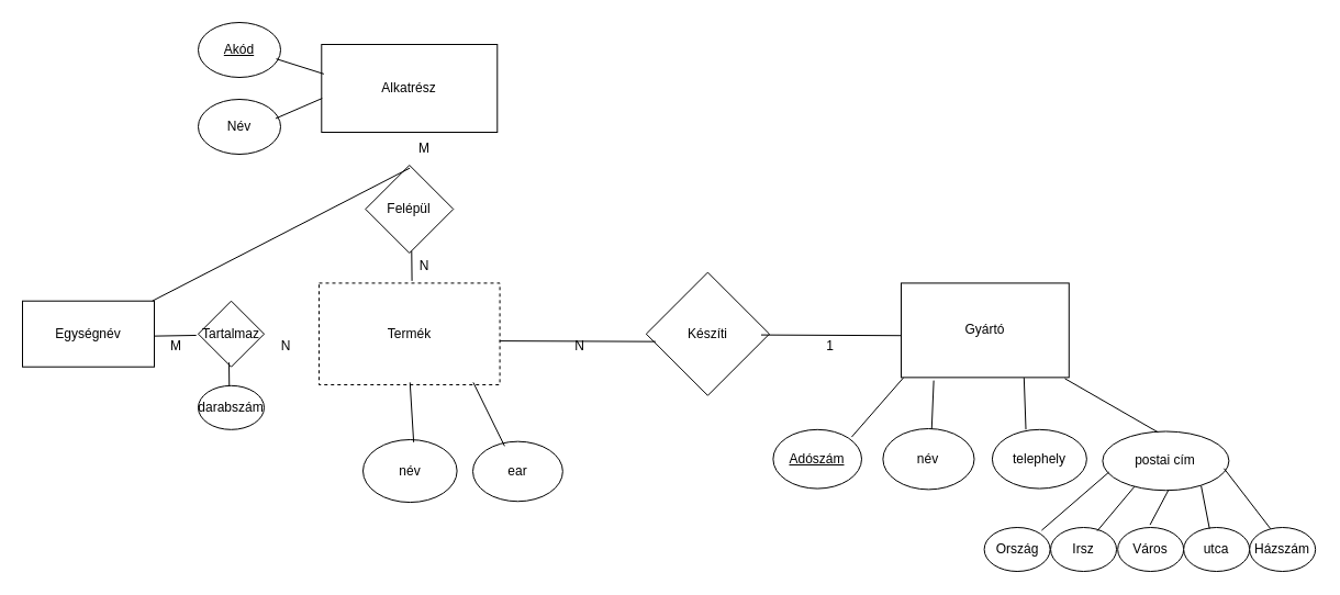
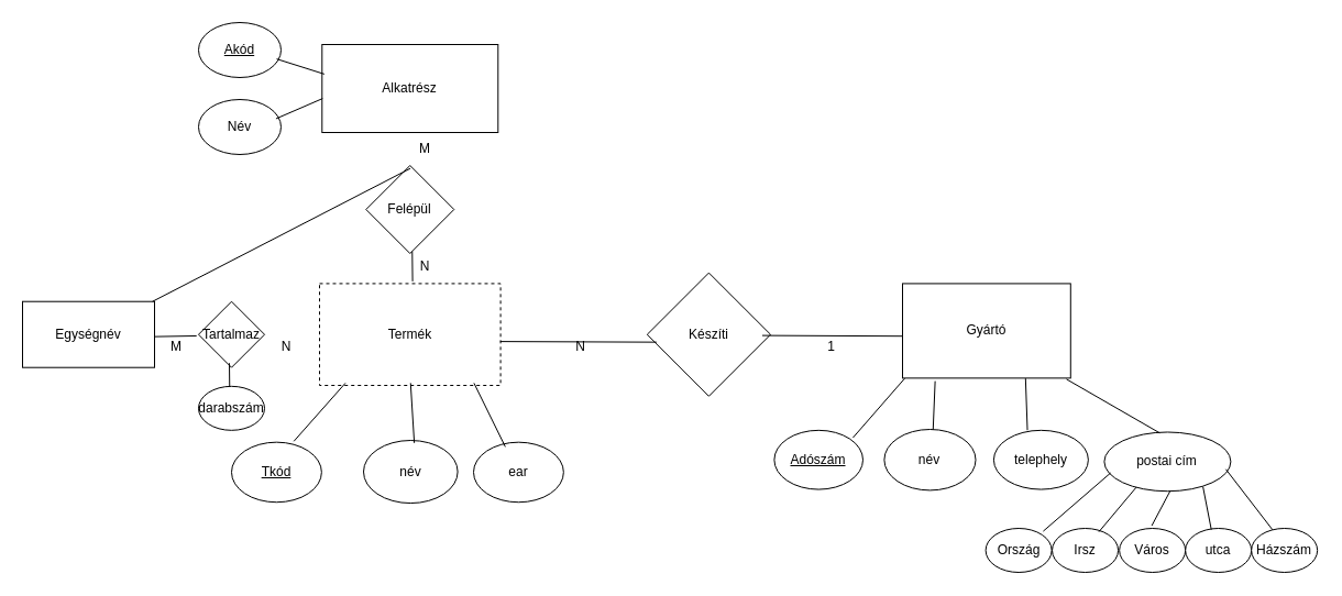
  <mxCell id="0" />
  <mxCell id="1" parent="0" />
  <mxCell id="2" value="&lt;font style=&quot;vertical-align: inherit;&quot;&gt;&lt;font style=&quot;vertical-align: inherit;&quot;&gt;Termék&lt;/font&gt;&lt;/font&gt;" style="rounded=0;whiteSpace=wrap;html=1;dashed=1;" vertex="1" parent="1"><mxGeometry x="290" y="257.42" width="164.58" height="92.58" as="geometry" /></mxCell>
  <mxCell id="3" value="&lt;font style=&quot;vertical-align: inherit;&quot;&gt;&lt;font style=&quot;vertical-align: inherit;&quot;&gt;Gyártó&lt;/font&gt;&lt;/font&gt;" style="rounded=0;whiteSpace=wrap;html=1;" vertex="1" parent="1"><mxGeometry x="820" y="257.42" width="152.79" height="85.95" as="geometry" /></mxCell>
+ <mxCell id="4" value="&lt;font style=&quot;vertical-align: inherit;&quot;&gt;&lt;font style=&quot;vertical-align: inherit;&quot;&gt;&lt;u&gt;Tkód&lt;/u&gt;&lt;/font&gt;&lt;/font&gt;" style="ellipse;whiteSpace=wrap;html=1;" vertex="1" parent="1"><mxGeometry x="210" y="401.66" width="81.86" height="54.57" as="geometry" /></mxCell>
  <mxCell id="5" value="&lt;font style=&quot;vertical-align: inherit;&quot;&gt;&lt;font style=&quot;vertical-align: inherit;&quot;&gt;&lt;font style=&quot;vertical-align: inherit;&quot;&gt;&lt;font style=&quot;vertical-align: inherit;&quot;&gt;név&lt;/font&gt;&lt;/font&gt;&lt;/font&gt;&lt;/font&gt;" style="ellipse;whiteSpace=wrap;html=1;" vertex="1" parent="1"><mxGeometry x="330" y="400" width="85.6" height="57.07" as="geometry" /></mxCell>
  <mxCell id="6" value="&lt;font style=&quot;vertical-align: inherit;&quot;&gt;&lt;font style=&quot;vertical-align: inherit;&quot;&gt;&lt;font style=&quot;vertical-align: inherit;&quot;&gt;&lt;font style=&quot;vertical-align: inherit;&quot;&gt;&lt;font style=&quot;vertical-align: inherit;&quot;&gt;&lt;font style=&quot;vertical-align: inherit;&quot;&gt;ear&lt;/font&gt;&lt;/font&gt;&lt;/font&gt;&lt;/font&gt;&lt;/font&gt;&lt;/font&gt;" style="ellipse;whiteSpace=wrap;html=1;" vertex="1" parent="1"><mxGeometry x="430" y="401.67" width="81.85" height="54.57" as="geometry" /></mxCell>
  <mxCell id="7" value="&lt;font style=&quot;vertical-align: inherit;&quot;&gt;&lt;font style=&quot;vertical-align: inherit;&quot;&gt;&lt;u&gt;&lt;font style=&quot;vertical-align: inherit;&quot;&gt;&lt;font style=&quot;vertical-align: inherit;&quot;&gt;Adószám&lt;/font&gt;&lt;/font&gt;&lt;/u&gt;&lt;/font&gt;&lt;/font&gt;" style="ellipse;whiteSpace=wrap;html=1;" vertex="1" parent="1"><mxGeometry x="703.4" y="390.83" width="80.6" height="53.74" as="geometry" /></mxCell>
  <mxCell id="8" value="&lt;font style=&quot;vertical-align: inherit;&quot;&gt;&lt;font style=&quot;vertical-align: inherit;&quot;&gt;&lt;font style=&quot;vertical-align: inherit;&quot;&gt;&lt;font style=&quot;vertical-align: inherit;&quot;&gt;név&lt;/font&gt;&lt;/font&gt;&lt;/font&gt;&lt;/font&gt;" style="ellipse;whiteSpace=wrap;html=1;" vertex="1" parent="1"><mxGeometry x="803.4" y="390" width="83.11" height="55.4" as="geometry" /></mxCell>
  <mxCell id="9" value="&lt;font style=&quot;vertical-align: inherit;&quot;&gt;&lt;font style=&quot;vertical-align: inherit;&quot;&gt;telephely&lt;/font&gt;&lt;/font&gt;" style="ellipse;whiteSpace=wrap;html=1;" vertex="1" parent="1"><mxGeometry x="902.91" y="390.83" width="85.98" height="53.74" as="geometry" /></mxCell>
  <mxCell id="10" value="&lt;font style=&quot;vertical-align: inherit;&quot;&gt;&lt;font style=&quot;vertical-align: inherit;&quot;&gt;Készíti&lt;/font&gt;&lt;/font&gt;" style="rhombus;whiteSpace=wrap;html=1;" vertex="1" parent="1"><mxGeometry x="587.83" y="247.62" width="112.17" height="112.17" as="geometry" /></mxCell>
+ <mxCell id="11" value="" style="endArrow=none;html=1;rounded=0;entryX=0.143;entryY=0.977;entryDx=0;entryDy=0;entryPerimeter=0;exitX=0.692;exitY=-0.016;exitDx=0;exitDy=0;exitPerimeter=0;" edge="1" parent="1" source="4" target="2"><mxGeometry width="50" height="50" relative="1" as="geometry"><mxPoint x="380" y="389" as="sourcePoint" /><mxPoint x="241.33" y="362" as="targetPoint" /></mxGeometry></mxCell>
  <mxCell id="12" value="" style="endArrow=none;html=1;rounded=0;entryX=0.503;entryY=0.977;entryDx=0;entryDy=0;entryPerimeter=0;exitX=0.539;exitY=0.041;exitDx=0;exitDy=0;exitPerimeter=0;" edge="1" parent="1" source="5" target="2"><mxGeometry width="50" height="50" relative="1" as="geometry"><mxPoint x="304.35" y="392" as="sourcePoint" /><mxPoint x="304.5" y="362" as="targetPoint" /></mxGeometry></mxCell>
  <mxCell id="13" value="" style="endArrow=none;html=1;rounded=0;exitX=0.353;exitY=0.076;exitDx=0;exitDy=0;exitPerimeter=0;entryX=0.853;entryY=0.977;entryDx=0;entryDy=0;entryPerimeter=0;" edge="1" parent="1" source="6" target="2"><mxGeometry width="50" height="50" relative="1" as="geometry"><mxPoint x="515.365" y="386.914" as="sourcePoint" /><mxPoint x="364.65" y="362" as="targetPoint" /></mxGeometry></mxCell>
  <mxCell id="14" value="" style="endArrow=none;html=1;rounded=0;exitX=0.933;exitY=0.508;exitDx=0;exitDy=0;exitPerimeter=0;entryX=0;entryY=0.556;entryDx=0;entryDy=0;entryPerimeter=0;" edge="1" parent="1" source="10" target="3"><mxGeometry width="50" height="50" relative="1" as="geometry"><mxPoint x="513.68" y="321.56" as="sourcePoint" /><mxPoint x="630" y="322" as="targetPoint" /></mxGeometry></mxCell>
  <mxCell id="15" value="" style="endArrow=none;html=1;rounded=0;exitX=0.998;exitY=0.569;exitDx=0;exitDy=0;exitPerimeter=0;entryX=0.076;entryY=0.562;entryDx=0;entryDy=0;entryPerimeter=0;" edge="1" parent="1" source="2" target="10"><mxGeometry width="50" height="50" relative="1" as="geometry"><mxPoint x="319" y="322" as="sourcePoint" /><mxPoint x="500" y="340" as="targetPoint" /></mxGeometry></mxCell>
  <mxCell id="16" value="N" style="text;html=1;align=center;verticalAlign=middle;resizable=0;points=[];autosize=1;strokeColor=none;fillColor=none;" vertex="1" parent="1"><mxGeometry x="511.85" y="300" width="30" height="30" as="geometry" /></mxCell>
  <mxCell id="17" value="1" style="text;html=1;align=center;verticalAlign=middle;resizable=0;points=[];autosize=1;strokeColor=none;fillColor=none;" vertex="1" parent="1"><mxGeometry x="740" y="300" width="30" height="30" as="geometry" /></mxCell>
  <mxCell id="18" value="&lt;font style=&quot;vertical-align: inherit;&quot;&gt;&lt;font style=&quot;vertical-align: inherit;&quot;&gt;postai cím&lt;/font&gt;&lt;/font&gt;" style="ellipse;whiteSpace=wrap;html=1;" vertex="1" parent="1"><mxGeometry x="1003.4" y="392.49" width="115" height="53.74" as="geometry" /></mxCell>
  <mxCell id="19" value="Irsz" style="ellipse;whiteSpace=wrap;html=1;" vertex="1" parent="1"><mxGeometry x="956.05" y="480" width="60" height="40" as="geometry" /></mxCell>
  <mxCell id="20" value="" style="endArrow=none;html=1;rounded=0;entryX=0.013;entryY=1.003;entryDx=0;entryDy=0;entryPerimeter=0;exitX=0.887;exitY=0.126;exitDx=0;exitDy=0;exitPerimeter=0;" edge="1" parent="1" source="7" target="3"><mxGeometry width="50" height="50" relative="1" as="geometry"><mxPoint x="776.5" y="396.67" as="sourcePoint" /><mxPoint x="823.5" y="343.67" as="targetPoint" /></mxGeometry></mxCell>
  <mxCell id="21" value="" style="endArrow=none;html=1;rounded=0;entryX=0.194;entryY=1.032;entryDx=0;entryDy=0;entryPerimeter=0;exitX=0.534;exitY=0.005;exitDx=0;exitDy=0;exitPerimeter=0;" edge="1" parent="1" source="8" target="3"><mxGeometry width="50" height="50" relative="1" as="geometry"><mxPoint x="853" y="397.37" as="sourcePoint" /><mxPoint x="850" y="343.37" as="targetPoint" /></mxGeometry></mxCell>
  <mxCell id="22" value="" style="endArrow=none;html=1;rounded=0;exitX=0.356;exitY=-0.002;exitDx=0;exitDy=0;exitPerimeter=0;entryX=0.732;entryY=1.003;entryDx=0;entryDy=0;entryPerimeter=0;" edge="1" parent="1" source="9" target="3"><mxGeometry width="50" height="50" relative="1" as="geometry"><mxPoint x="968.5" y="401.67" as="sourcePoint" /><mxPoint x="939.5" y="343.67" as="targetPoint" /></mxGeometry></mxCell>
  <mxCell id="23" value="" style="endArrow=none;html=1;rounded=0;entryX=0.975;entryY=1.011;entryDx=0;entryDy=0;entryPerimeter=0;exitX=0.438;exitY=0.014;exitDx=0;exitDy=0;exitPerimeter=0;" edge="1" parent="1" source="18" target="3"><mxGeometry width="50" height="50" relative="1" as="geometry"><mxPoint x="970" y="392.49" as="sourcePoint" /><mxPoint x="1017" y="338.49" as="targetPoint" /></mxGeometry></mxCell>
  <mxCell id="24" value="Város" style="ellipse;whiteSpace=wrap;html=1;" vertex="1" parent="1"><mxGeometry x="1017.16" y="480" width="60" height="40" as="geometry" /></mxCell>
  <mxCell id="25" value="utca" style="ellipse;whiteSpace=wrap;html=1;" vertex="1" parent="1"><mxGeometry x="1077.16" y="480" width="60" height="40" as="geometry" /></mxCell>
  <mxCell id="26" value="Házszám" style="ellipse;whiteSpace=wrap;html=1;" vertex="1" parent="1"><mxGeometry x="1137.16" y="480" width="60" height="40" as="geometry" /></mxCell>
  <mxCell id="27" value="Ország" style="ellipse;whiteSpace=wrap;html=1;" vertex="1" parent="1"><mxGeometry x="895.62" y="480" width="60" height="40" as="geometry" /></mxCell>
  <mxCell id="28" value="" style="endArrow=none;html=1;rounded=0;exitX=0.871;exitY=0.065;exitDx=0;exitDy=0;exitPerimeter=0;entryX=0.05;entryY=0.69;entryDx=0;entryDy=0;entryPerimeter=0;" edge="1" parent="1" source="27" target="18"><mxGeometry width="50" height="50" relative="1" as="geometry"><mxPoint x="956.05" y="480" as="sourcePoint" /><mxPoint x="1006.05" y="430" as="targetPoint" /></mxGeometry></mxCell>
  <mxCell id="29" value="" style="endArrow=none;html=1;rounded=0;exitX=0.707;exitY=0.079;exitDx=0;exitDy=0;exitPerimeter=0;entryX=0.253;entryY=0.933;entryDx=0;entryDy=0;entryPerimeter=0;" edge="1" parent="1" source="19" target="18"><mxGeometry width="50" height="50" relative="1" as="geometry"><mxPoint x="980" y="494.57" as="sourcePoint" /><mxPoint x="1030" y="444.57" as="targetPoint" /></mxGeometry></mxCell>
  <mxCell id="30" value="" style="endArrow=none;html=1;rounded=0;exitX=0.49;exitY=-0.06;exitDx=0;exitDy=0;exitPerimeter=0;entryX=0.521;entryY=0.995;entryDx=0;entryDy=0;entryPerimeter=0;" edge="1" parent="1" source="24" target="18"><mxGeometry width="50" height="50" relative="1" as="geometry"><mxPoint x="1020" y="486.23" as="sourcePoint" /><mxPoint x="1047" y="446.23" as="targetPoint" /></mxGeometry></mxCell>
  <mxCell id="31" value="" style="endArrow=none;html=1;rounded=0;exitX=0.393;exitY=0.031;exitDx=0;exitDy=0;exitPerimeter=0;entryX=0.78;entryY=0.922;entryDx=0;entryDy=0;entryPerimeter=0;" edge="1" parent="1" source="25" target="18"><mxGeometry width="50" height="50" relative="1" as="geometry"><mxPoint x="1070" y="476.57" as="sourcePoint" /><mxPoint x="1071" y="444.57" as="targetPoint" /></mxGeometry></mxCell>
  <mxCell id="32" value="" style="endArrow=none;html=1;rounded=0;exitX=0.319;exitY=0.031;exitDx=0;exitDy=0;exitPerimeter=0;entryX=0.961;entryY=0.628;entryDx=0;entryDy=0;entryPerimeter=0;" edge="1" parent="1" source="26" target="18"><mxGeometry width="50" height="50" relative="1" as="geometry"><mxPoint x="1120.38" y="469" as="sourcePoint" /><mxPoint x="1089.38" y="430" as="targetPoint" /></mxGeometry></mxCell>
  <mxCell id="33" value="Egységnév" style="rounded=0;whiteSpace=wrap;html=1;" vertex="1" parent="1"><mxGeometry x="20" y="273.71" width="120" height="60" as="geometry" /></mxCell>
  <mxCell id="34" value="Tartalmaz" style="rhombus;whiteSpace=wrap;html=1;" vertex="1" parent="1"><mxGeometry x="180" y="273.71" width="60" height="60" as="geometry" /></mxCell>
  <mxCell id="35" value="" style="endArrow=none;html=1;rounded=0;exitX=1.004;exitY=0.532;exitDx=0;exitDy=0;entryX=-0.03;entryY=0.521;entryDx=0;entryDy=0;entryPerimeter=0;exitPerimeter=0;" edge="1" parent="1" source="33" target="34"><mxGeometry width="50" height="50" relative="1" as="geometry"><mxPoint x="132" y="303.6" as="sourcePoint" /><mxPoint x="180" y="303.6" as="targetPoint" /></mxGeometry></mxCell>
  <mxCell id="36" value="darabszám" style="ellipse;whiteSpace=wrap;html=1;" vertex="1" parent="1"><mxGeometry x="180" y="350.83" width="60" height="40" as="geometry" /></mxCell>
  <mxCell id="37" value="" style="endArrow=none;html=1;rounded=0;exitX=0.471;exitY=0.003;exitDx=0;exitDy=0;exitPerimeter=0;entryX=0.467;entryY=0.934;entryDx=0;entryDy=0;entryPerimeter=0;" edge="1" parent="1" source="36" target="34"><mxGeometry width="50" height="50" relative="1" as="geometry"><mxPoint x="30" y="383.71" as="sourcePoint" /><mxPoint x="80" y="333.71" as="targetPoint" /></mxGeometry></mxCell>
  <mxCell id="38" value="N" style="text;html=1;align=center;verticalAlign=middle;whiteSpace=wrap;rounded=0;" vertex="1" parent="1"><mxGeometry x="230" y="300" width="60" height="30" as="geometry" /></mxCell>
  <mxCell id="39" value="M" style="text;html=1;align=center;verticalAlign=middle;whiteSpace=wrap;rounded=0;" vertex="1" parent="1"><mxGeometry x="130" y="300" width="60" height="30" as="geometry" /></mxCell>
  <mxCell id="40" value="Alkatrész" style="rounded=0;whiteSpace=wrap;html=1;" vertex="1" parent="1"><mxGeometry x="292.29" y="40" width="160" height="80" as="geometry" /></mxCell>
  <mxCell id="41" value="Felépül" style="rhombus;whiteSpace=wrap;html=1;" vertex="1" parent="1"><mxGeometry x="332.29" y="150" width="80" height="80" as="geometry" /></mxCell>
  <mxCell id="42" value="" style="endArrow=none;html=1;rounded=0;entryX=0.525;entryY=0.977;entryDx=0;entryDy=0;entryPerimeter=0;exitX=0.514;exitY=-0.022;exitDx=0;exitDy=0;exitPerimeter=0;" edge="1" parent="1" source="2" target="41"><mxGeometry width="50" height="50" relative="1" as="geometry"><mxPoint x="320" y="280" as="sourcePoint" /><mxPoint x="370" y="230" as="targetPoint" /></mxGeometry></mxCell>
  <mxCell id="43" value="" style="endArrow=none;html=1;rounded=0;exitX=0.504;exitY=0.033;exitDx=0;exitDy=0;exitPerimeter=0;" edge="1" parent="1" source="41" target="33"><mxGeometry width="50" height="50" relative="1" as="geometry"><mxPoint x="372.79" y="150" as="sourcePoint" /><mxPoint x="371.79" y="123" as="targetPoint" /></mxGeometry></mxCell>
  <mxCell id="44" value="&lt;u&gt;Akód&lt;/u&gt;" style="ellipse;whiteSpace=wrap;html=1;" vertex="1" parent="1"><mxGeometry x="180" y="20" width="75" height="50" as="geometry" /></mxCell>
  <mxCell id="45" value="Név" style="ellipse;whiteSpace=wrap;html=1;" vertex="1" parent="1"><mxGeometry x="180" y="90" width="75" height="50" as="geometry" /></mxCell>
  <mxCell id="46" value="" style="endArrow=none;html=1;rounded=0;exitX=0.013;exitY=0.336;exitDx=0;exitDy=0;exitPerimeter=0;entryX=0.947;entryY=0.663;entryDx=0;entryDy=0;entryPerimeter=0;" edge="1" parent="1" source="40" target="44"><mxGeometry width="50" height="50" relative="1" as="geometry"><mxPoint x="205" y="100" as="sourcePoint" /><mxPoint x="255" y="50" as="targetPoint" /></mxGeometry></mxCell>
  <mxCell id="47" value="" style="endArrow=none;html=1;rounded=0;exitX=0.939;exitY=0.349;exitDx=0;exitDy=0;exitPerimeter=0;entryX=0.003;entryY=0.614;entryDx=0;entryDy=0;entryPerimeter=0;" edge="1" parent="1" source="45" target="40"><mxGeometry width="50" height="50" relative="1" as="geometry"><mxPoint x="241.86" y="140" as="sourcePoint" /><mxPoint x="291.86" y="90" as="targetPoint" /></mxGeometry></mxCell>
  <mxCell id="48" value="N" style="text;html=1;align=center;verticalAlign=middle;whiteSpace=wrap;rounded=0;" vertex="1" parent="1"><mxGeometry x="355.6" y="227.42" width="60" height="30" as="geometry" /></mxCell>
  <mxCell id="49" value="M" style="text;html=1;align=center;verticalAlign=middle;whiteSpace=wrap;rounded=0;" vertex="1" parent="1"><mxGeometry x="355.6" y="120" width="60" height="30" as="geometry" /></mxCell>
